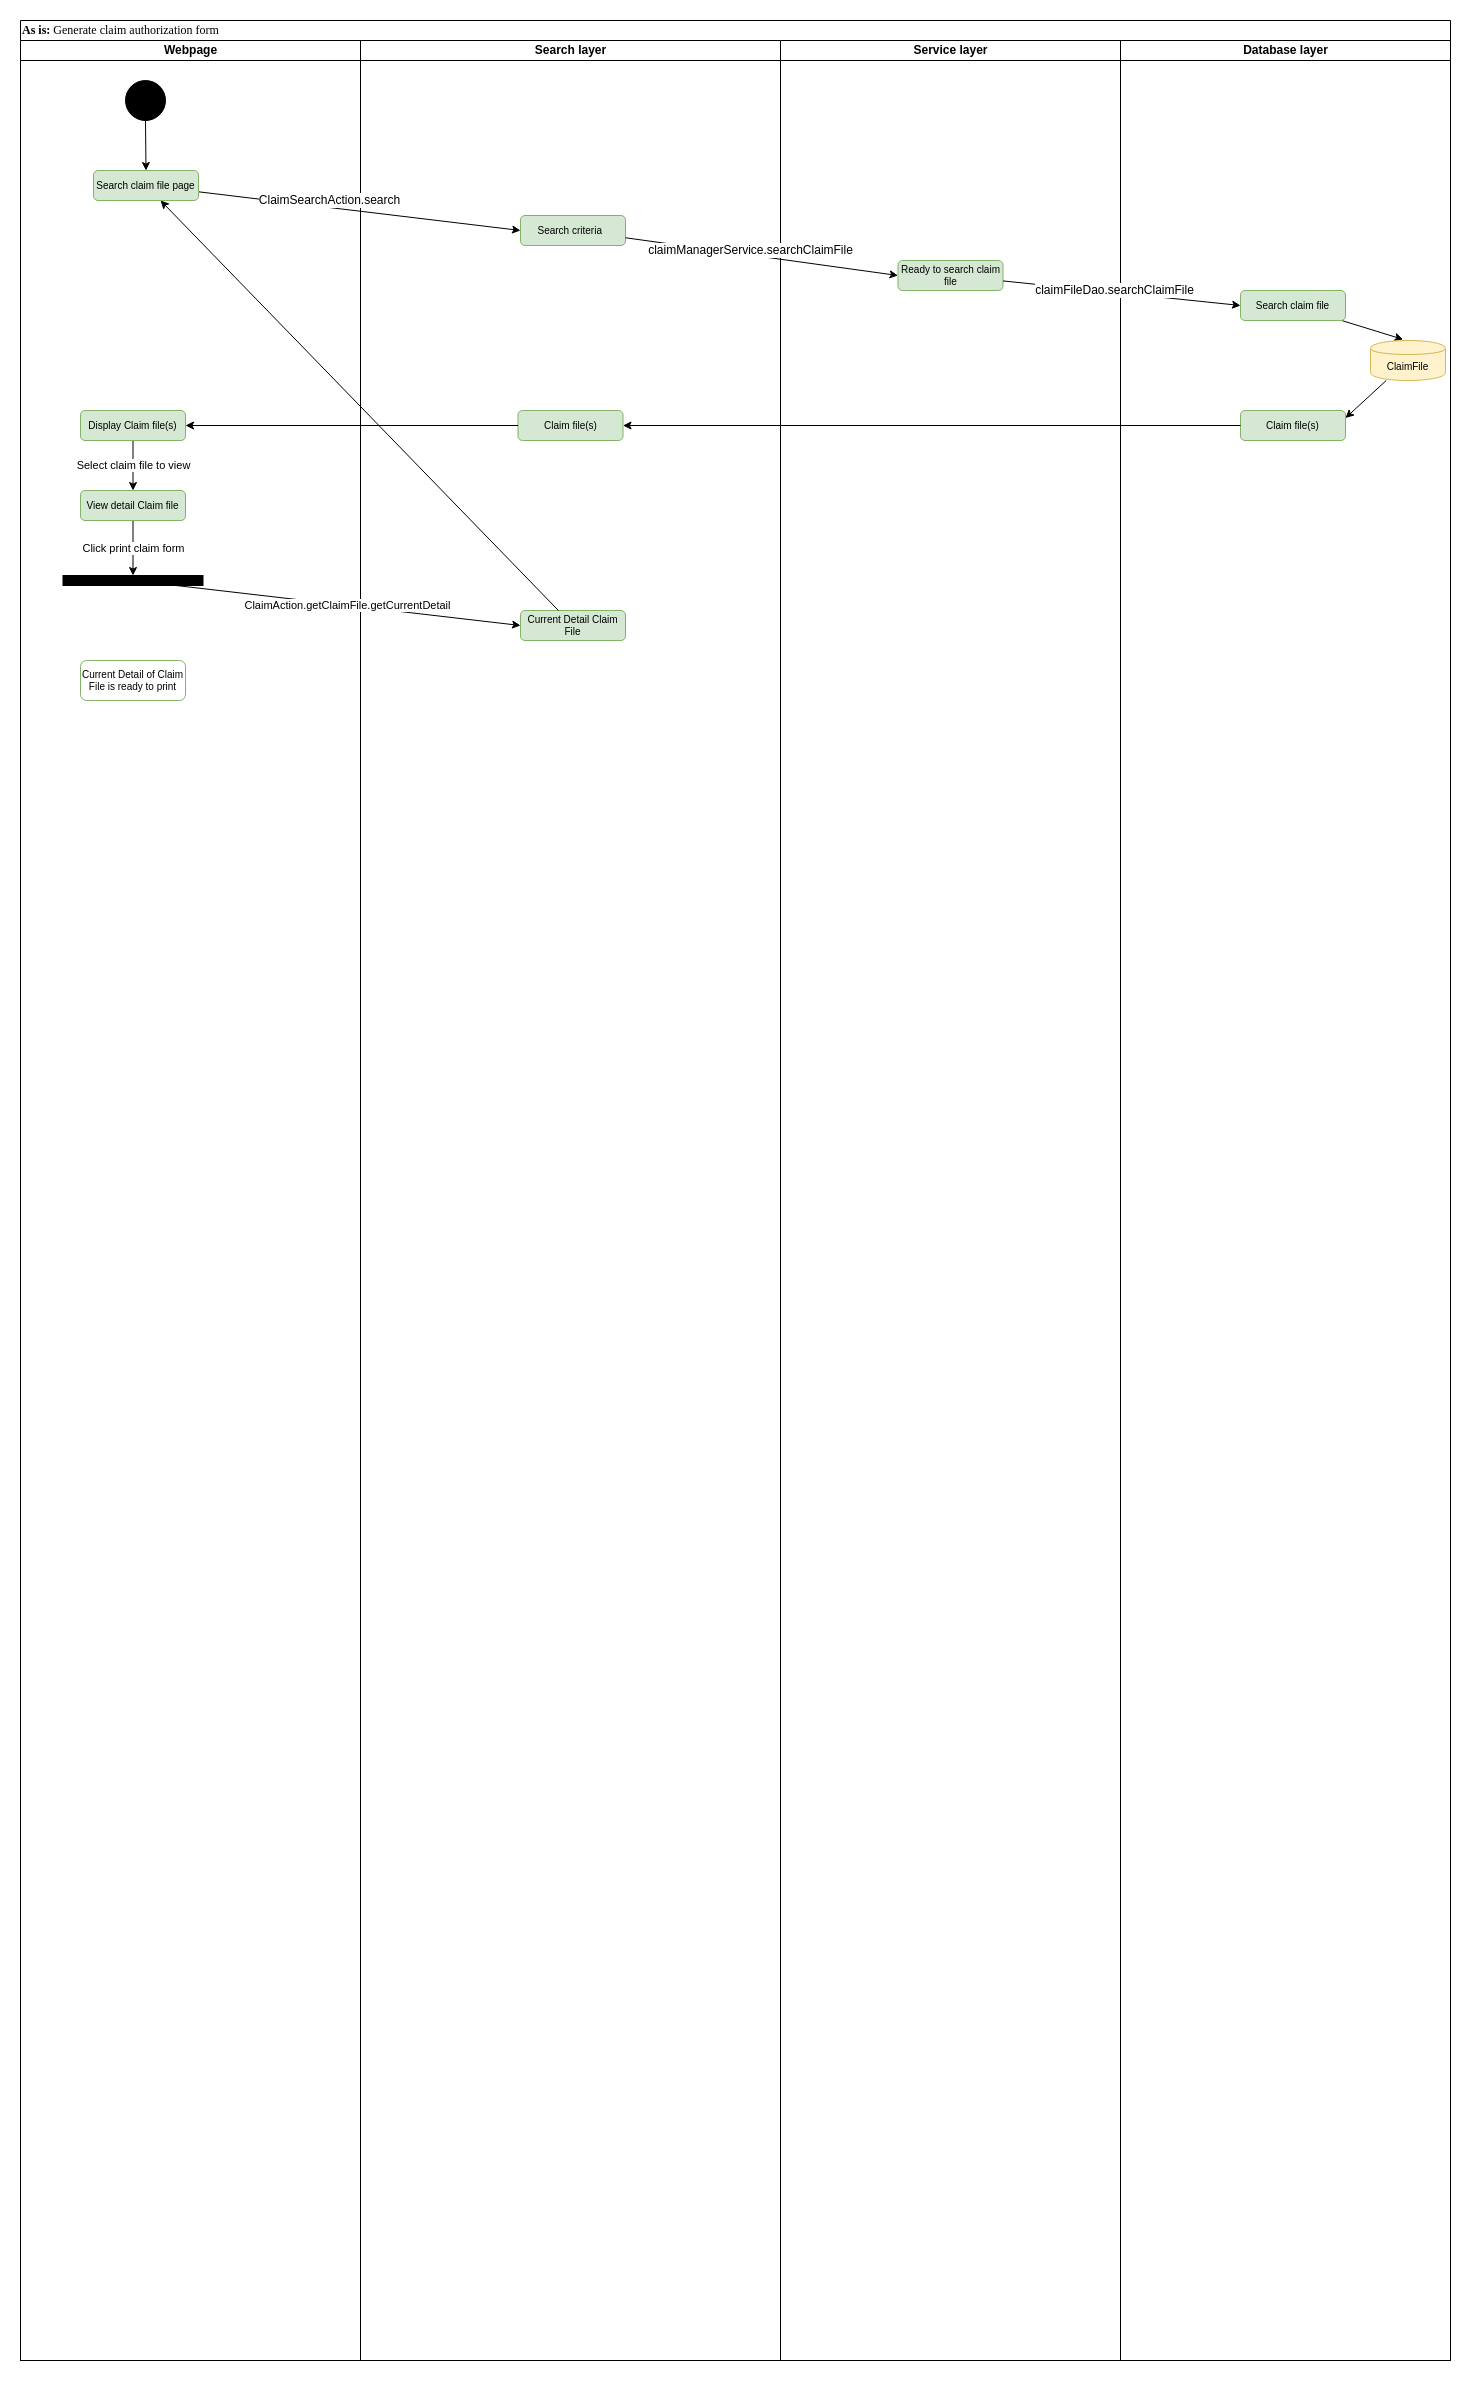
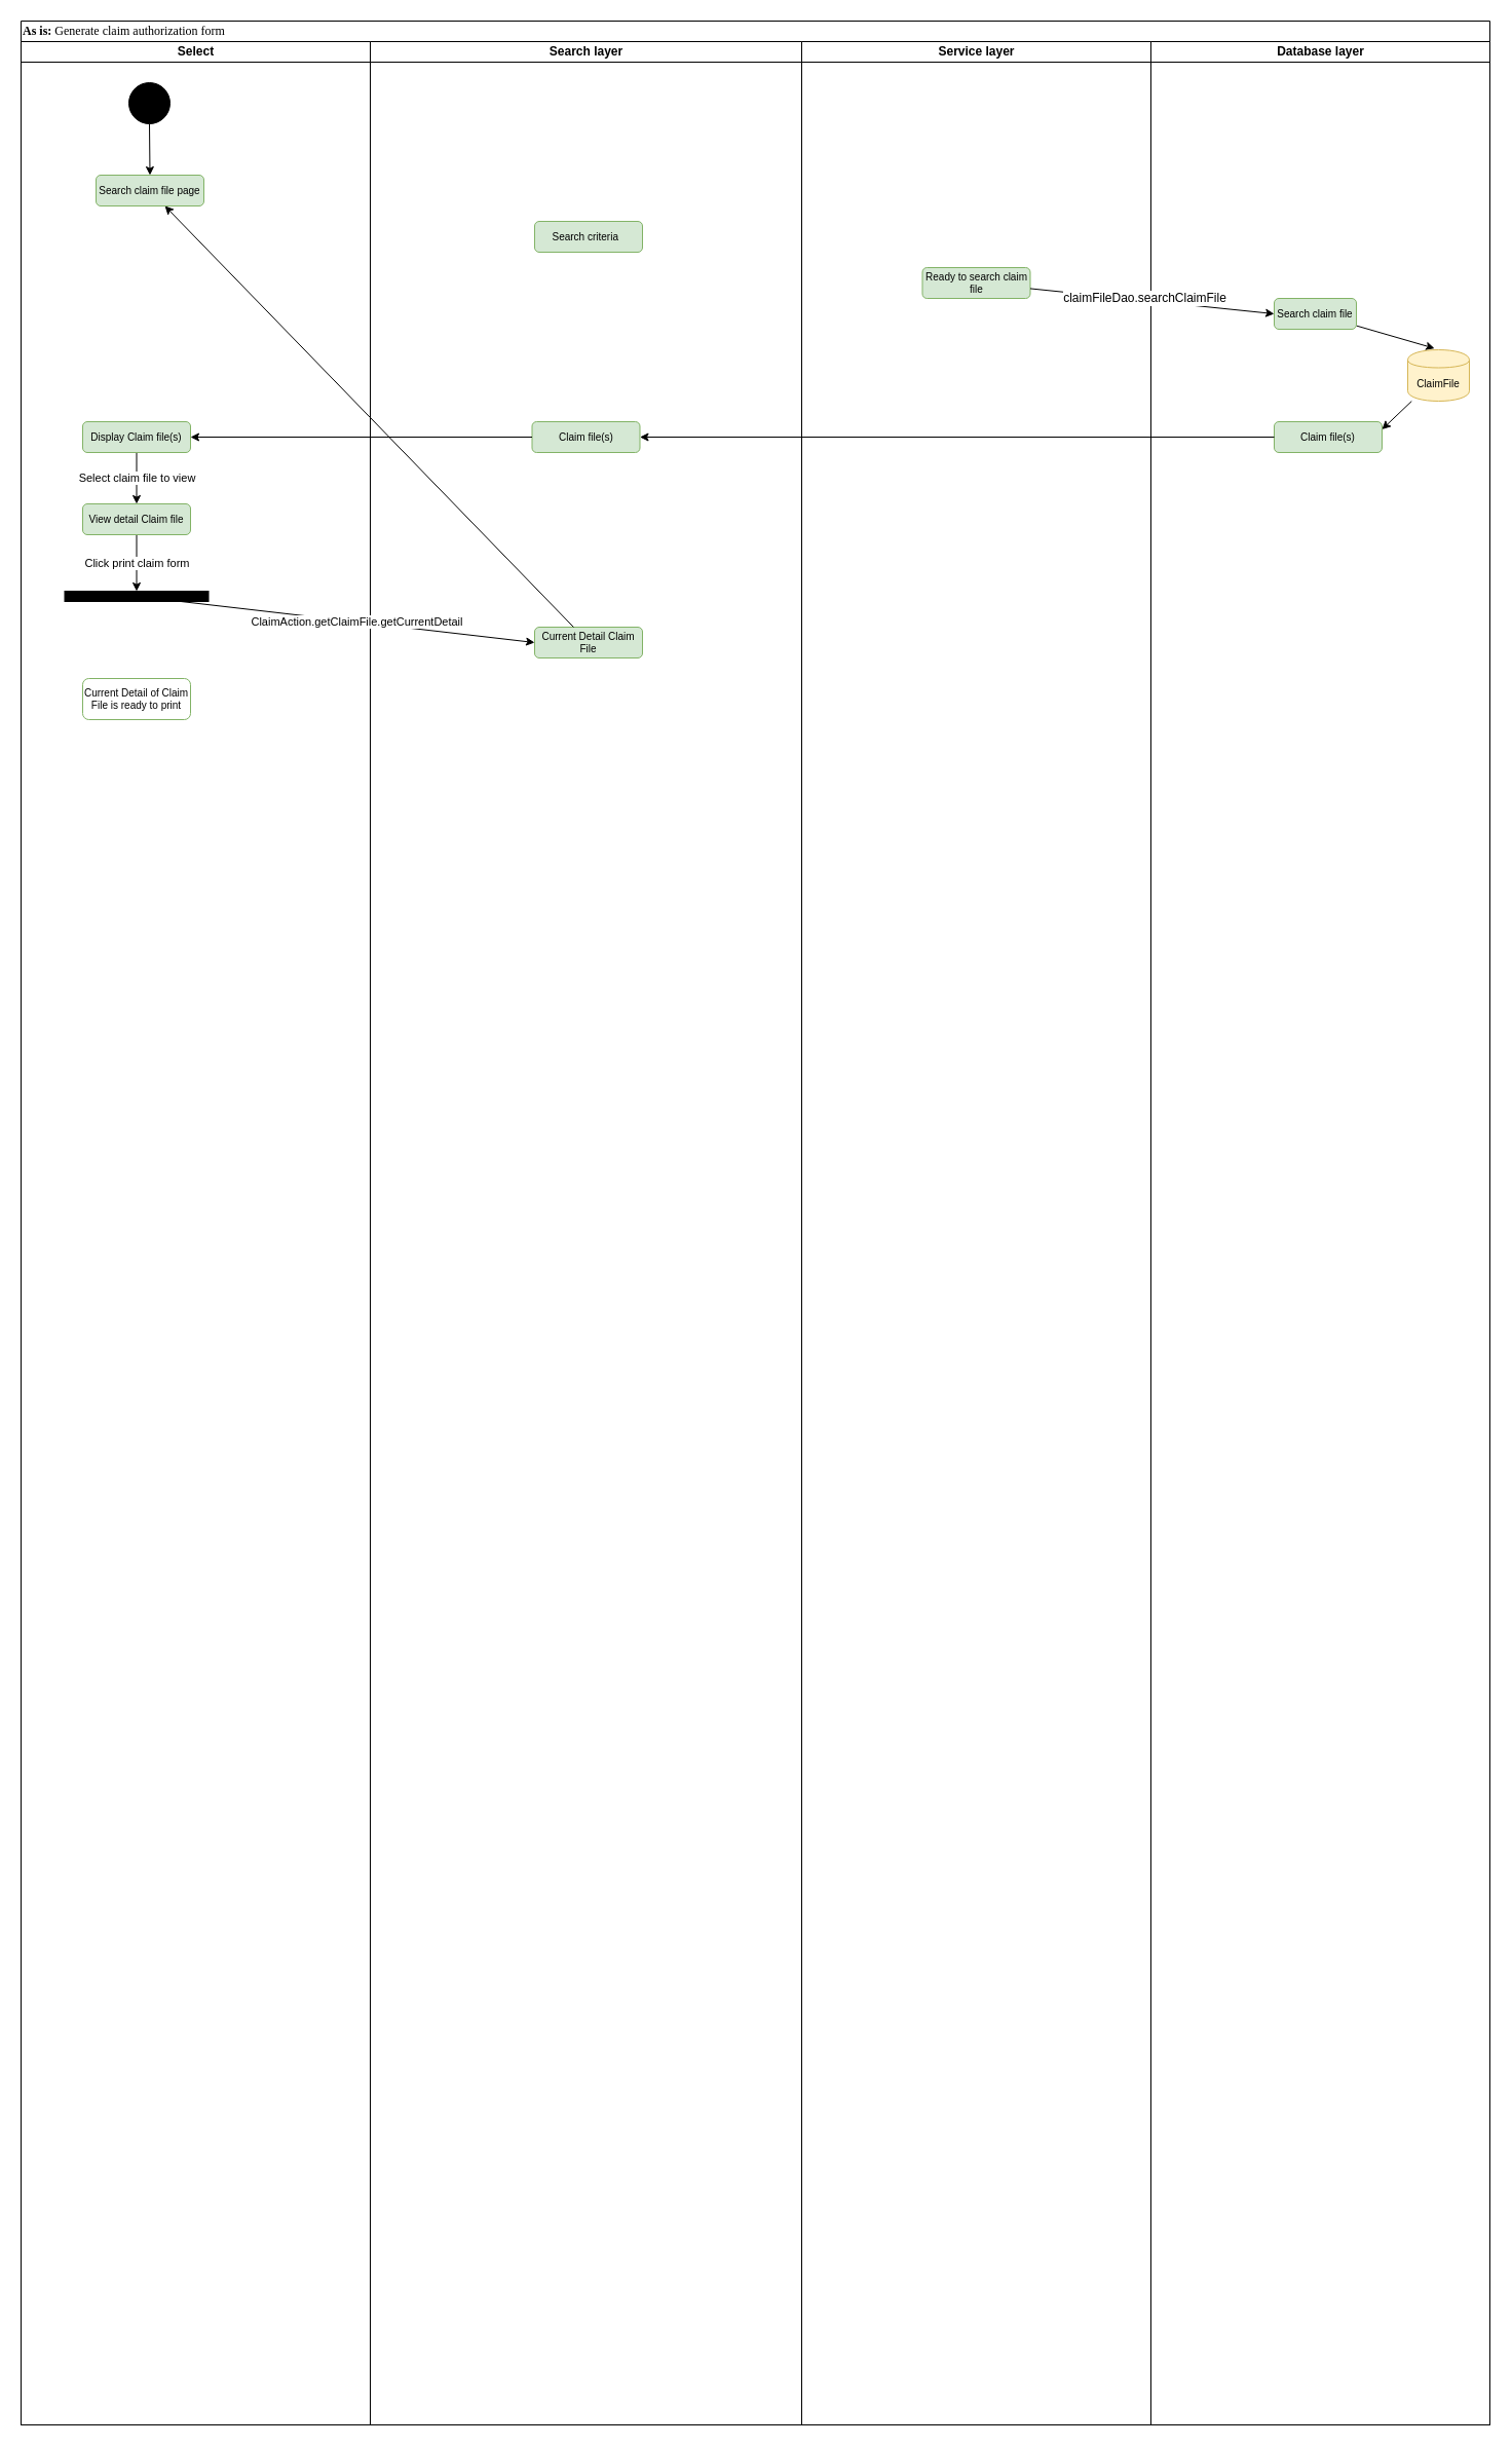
  <mxCell id="0" />
  <mxCell id="1" parent="0" />
  <mxCell id="2" value="As is: &lt;span style=&quot;font-weight: 400&quot;&gt;Generate claim authorization form&lt;/span&gt;" style="swimlane;html=1;childLayout=stackLayout;startSize=20;rounded=0;shadow=0;comic=0;labelBackgroundColor=none;strokeColor=#000000;strokeWidth=1;fillColor=#ffffff;fontFamily=Verdana;fontSize=12;fontColor=#000000;align=left;" parent="1" vertex="1"><mxGeometry x="20" y="20" width="1430" height="2340" as="geometry" /></mxCell>
- <mxCell id="3" value="Webpage" style="swimlane;html=1;startSize=20;" parent="2" vertex="1"><mxGeometry y="20" width="340" height="2320" as="geometry" /></mxCell>
+ <mxCell id="3" value="Select" style="swimlane;html=1;startSize=20;" parent="2" vertex="1"><mxGeometry y="20" width="340" height="2320" as="geometry" /></mxCell>
  <mxCell id="4" style="edgeStyle=none;rounded=0;orthogonalLoop=1;jettySize=auto;html=1;entryX=0.5;entryY=0;entryDx=0;entryDy=0;fontSize=10;" parent="3" source="5" edge="1"><mxGeometry relative="1" as="geometry"><mxPoint x="125.5" y="130" as="targetPoint" /></mxGeometry></mxCell>
  <mxCell id="5" value="" style="ellipse;whiteSpace=wrap;html=1;rounded=0;shadow=0;comic=0;labelBackgroundColor=none;strokeColor=#000000;strokeWidth=1;fillColor=#000000;fontFamily=Verdana;fontSize=12;fontColor=#000000;align=center;" parent="3" vertex="1"><mxGeometry x="105" y="40" width="40" height="40" as="geometry" /></mxCell>
  <mxCell id="6" value="Select claim file to view" style="edgeStyle=none;rounded=0;orthogonalLoop=1;jettySize=auto;html=1;entryX=0.5;entryY=0;entryDx=0;entryDy=0;" edge="1" parent="3" source="7" target="9"><mxGeometry relative="1" as="geometry" /></mxCell>
  <mxCell id="7" value="Display Claim file(s)" style="rounded=1;whiteSpace=wrap;html=1;fillColor=#d5e8d4;strokeColor=#82b366;fontSize=10;" vertex="1" parent="3"><mxGeometry x="60" y="370" width="105" height="30" as="geometry" /></mxCell>
  <mxCell id="8" value="Click print claim form" style="edgeStyle=none;rounded=0;orthogonalLoop=1;jettySize=auto;html=1;entryX=0.5;entryY=0;entryDx=0;entryDy=0;" edge="1" parent="3" source="9" target="10"><mxGeometry relative="1" as="geometry" /></mxCell>
  <mxCell id="9" value="View detail Claim file" style="rounded=1;whiteSpace=wrap;html=1;fillColor=#d5e8d4;strokeColor=#82b366;fontSize=10;" vertex="1" parent="3"><mxGeometry x="60" y="450" width="105" height="30" as="geometry" /></mxCell>
  <mxCell id="10" value="" style="rounded=0;whiteSpace=wrap;html=1;fillColor=#000000;" vertex="1" parent="3"><mxGeometry x="42.5" y="535" width="140" height="10" as="geometry" /></mxCell>
  <mxCell id="11" value="Current Detail of Claim File is ready to print" style="rounded=1;whiteSpace=wrap;html=1;fillColor=#ffffff;strokeColor=#82b366;fontSize=10;" vertex="1" parent="3"><mxGeometry x="60" y="620" width="105" height="40" as="geometry" /></mxCell>
  <mxCell id="12" value="Search layer" style="swimlane;html=1;startSize=20;align=center;" parent="2" vertex="1"><mxGeometry x="340" y="20" width="420" height="2320" as="geometry" /></mxCell>
  <mxCell id="13" value="Search criteria&amp;nbsp;&amp;nbsp;" style="rounded=1;whiteSpace=wrap;html=1;fillColor=#d5e8d4;strokeColor=#82b366;fontSize=10;" parent="12" vertex="1"><mxGeometry x="160" y="175" width="105" height="30" as="geometry" /></mxCell>
  <mxCell id="14" value="Claim file(s)" style="rounded=1;whiteSpace=wrap;html=1;fillColor=#d5e8d4;strokeColor=#82b366;fontSize=10;" vertex="1" parent="12"><mxGeometry x="157.5" y="370" width="105" height="30" as="geometry" /></mxCell>
  <mxCell id="15" value="Current Detail Claim File" style="rounded=1;whiteSpace=wrap;html=1;fillColor=#d5e8d4;strokeColor=#82b366;fontSize=10;" vertex="1" parent="12"><mxGeometry x="160" y="570" width="105" height="30" as="geometry" /></mxCell>
  <mxCell id="16" value="Service layer" style="swimlane;html=1;startSize=20;" parent="2" vertex="1"><mxGeometry x="760" y="20" width="340" height="2320" as="geometry" /></mxCell>
  <mxCell id="17" value="Ready to search claim file" style="rounded=1;whiteSpace=wrap;html=1;fillColor=#d5e8d4;strokeColor=#82b366;fontSize=10;" vertex="1" parent="16"><mxGeometry x="117.5" y="220" width="105" height="30" as="geometry" /></mxCell>
  <mxCell id="18" value="Database layer" style="swimlane;html=1;startSize=20;" parent="2" vertex="1"><mxGeometry x="1100" y="20" width="330" height="2320" as="geometry" /></mxCell>
  <mxCell id="19" style="edgeStyle=none;rounded=0;orthogonalLoop=1;jettySize=auto;html=1;entryX=0.435;entryY=-0.027;entryDx=0;entryDy=0;entryPerimeter=0;" edge="1" parent="18" source="20" target="22"><mxGeometry relative="1" as="geometry" /></mxCell>
- <mxCell id="20" value="Search claim file" style="rounded=1;whiteSpace=wrap;html=1;fillColor=#d5e8d4;strokeColor=#82b366;fontSize=10;" vertex="1" parent="18"><mxGeometry x="120" y="250" width="105" height="30" as="geometry" /></mxCell>
+ <mxCell id="20" value="Search claim file" style="rounded=1;whiteSpace=wrap;html=1;fillColor=#d5e8d4;strokeColor=#82b366;fontSize=10;" vertex="1" parent="18"><mxGeometry x="120" y="250" width="80" height="30" as="geometry" /></mxCell>
  <mxCell id="21" style="edgeStyle=none;rounded=0;orthogonalLoop=1;jettySize=auto;html=1;entryX=1;entryY=0.25;entryDx=0;entryDy=0;" edge="1" parent="18" source="22" target="23"><mxGeometry relative="1" as="geometry" /></mxCell>
- <mxCell id="22" value="ClaimFile" style="shape=cylinder;whiteSpace=wrap;html=1;boundedLbl=1;backgroundOutline=1;strokeColor=#d6b656;fillColor=#fff2cc;fontSize=10;align=center;" vertex="1" parent="18"><mxGeometry x="250" y="300" width="75" height="40" as="geometry" /></mxCell>
+ <mxCell id="22" value="ClaimFile" style="shape=cylinder;whiteSpace=wrap;html=1;boundedLbl=1;backgroundOutline=1;strokeColor=#d6b656;fillColor=#fff2cc;fontSize=10;align=center;" vertex="1" parent="18"><mxGeometry x="250" y="300" width="60" height="50" as="geometry" /></mxCell>
  <mxCell id="23" value="Claim file(s)" style="rounded=1;whiteSpace=wrap;html=1;fillColor=#d5e8d4;strokeColor=#82b366;fontSize=10;" vertex="1" parent="18"><mxGeometry x="120" y="370" width="105" height="30" as="geometry" /></mxCell>
- <mxCell id="24" style="edgeStyle=none;rounded=0;orthogonalLoop=1;jettySize=auto;html=1;entryX=0;entryY=0.5;entryDx=0;entryDy=0;" edge="1" parent="2" source="13" target="17"><mxGeometry relative="1" as="geometry" /></mxCell>
- <mxCell id="25" value="claimManagerService.searchClaimFile" style="text;html=1;resizable=0;points=[];align=center;verticalAlign=middle;labelBackgroundColor=#ffffff;" vertex="1" connectable="0" parent="24"><mxGeometry x="-0.459" y="-1" relative="1" as="geometry"><mxPoint x="51.5" y="1.5" as="offset" /></mxGeometry></mxCell>
  <mxCell id="26" style="edgeStyle=none;rounded=0;orthogonalLoop=1;jettySize=auto;html=1;entryX=0;entryY=0.5;entryDx=0;entryDy=0;" edge="1" parent="2" source="17" target="20"><mxGeometry relative="1" as="geometry" /></mxCell>
  <mxCell id="27" value="claimFileDao.searchClaimFile" style="text;html=1;resizable=0;points=[];align=center;verticalAlign=middle;labelBackgroundColor=#ffffff;" vertex="1" connectable="0" parent="26"><mxGeometry x="-0.347" y="1" relative="1" as="geometry"><mxPoint x="33" y="2.5" as="offset" /></mxGeometry></mxCell>
  <mxCell id="28" style="edgeStyle=none;rounded=0;orthogonalLoop=1;jettySize=auto;html=1;entryX=1;entryY=0.5;entryDx=0;entryDy=0;" edge="1" parent="2" source="23" target="14"><mxGeometry relative="1" as="geometry" /></mxCell>
  <mxCell id="29" style="edgeStyle=none;rounded=0;orthogonalLoop=1;jettySize=auto;html=1;" edge="1" parent="2" source="14" target="7"><mxGeometry relative="1" as="geometry" /></mxCell>
  <mxCell id="30" value="ClaimAction.getClaimFile.getCurrentDetail" style="edgeStyle=none;rounded=0;orthogonalLoop=1;jettySize=auto;html=1;entryX=0;entryY=0.5;entryDx=0;entryDy=0;" edge="1" parent="2" source="10" target="15"><mxGeometry relative="1" as="geometry" /></mxCell>
  <mxCell id="31" style="edgeStyle=none;rounded=0;orthogonalLoop=1;jettySize=auto;html=1;" edge="1" parent="2" source="15" target="34"><mxGeometry relative="1" as="geometry" /></mxCell>
- <mxCell id="32" style="edgeStyle=none;rounded=0;orthogonalLoop=1;jettySize=auto;html=1;entryX=0;entryY=0.5;entryDx=0;entryDy=0;" edge="1" parent="1" source="34" target="13"><mxGeometry relative="1" as="geometry" /></mxCell>
- <mxCell id="33" value="ClaimSearchAction.search" style="text;html=1;resizable=0;points=[];align=center;verticalAlign=middle;labelBackgroundColor=#ffffff;" vertex="1" connectable="0" parent="32"><mxGeometry x="-0.653" y="-1" relative="1" as="geometry"><mxPoint x="75" y="1" as="offset" /></mxGeometry></mxCell>
  <mxCell id="34" value="Search claim file page" style="rounded=1;whiteSpace=wrap;html=1;fillColor=#d5e8d4;strokeColor=#82b366;fontSize=10;" parent="1" vertex="1"><mxGeometry x="93" y="170" width="105" height="30" as="geometry" /></mxCell>
